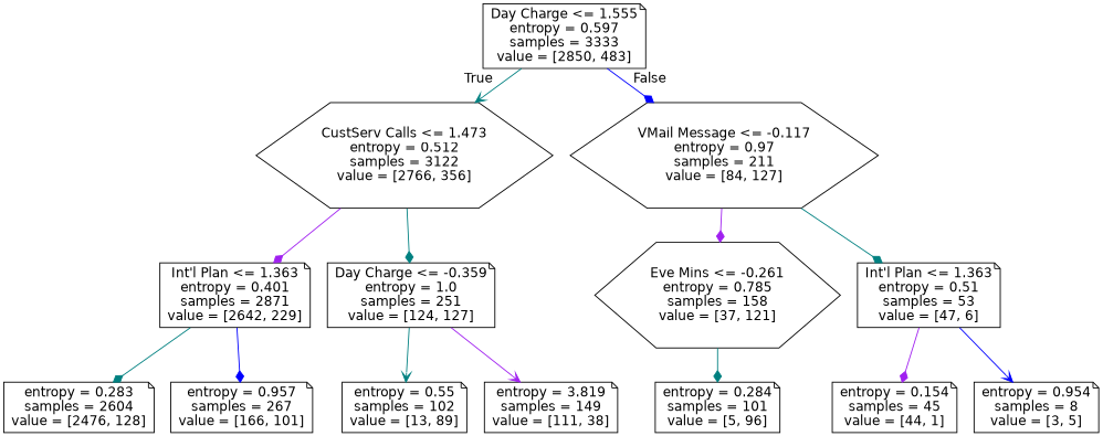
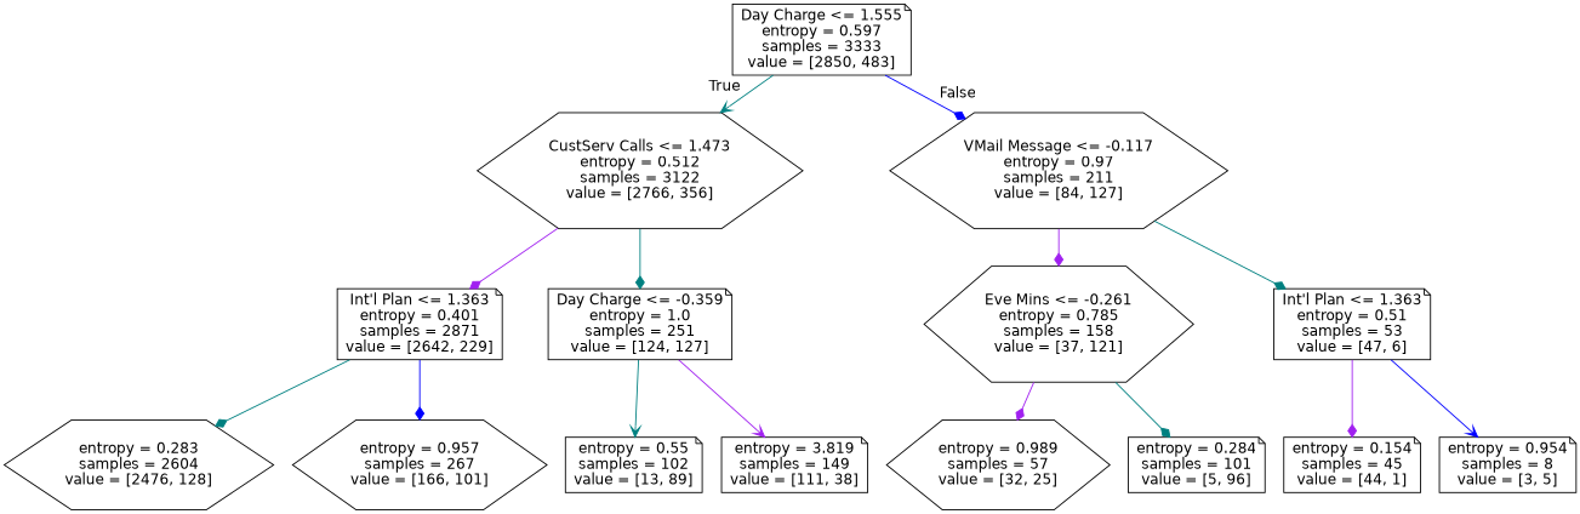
  digraph {
    node [fontname=helvetica shape=note]
    edge [arrowhead=diamond color=teal fontname=helvetica]
    n1 [label="Day Charge <= 1.555\nentropy = 0.597\nsamples = 3333\nvalue = [2850, 483]"]
    n2 [label="CustServ Calls <= 1.473\nentropy = 0.512\nsamples = 3122\nvalue = [2766, 356]" shape=hexagon]
    n3 [label="VMail Message <= -0.117\nentropy = 0.97\nsamples = 211\nvalue = [84, 127]" shape=hexagon]
    n4 [label="Int'l Plan <= 1.363\nentropy = 0.401\nsamples = 2871\nvalue = [2642, 229]"]
    n5 [label="Day Charge <= -0.359\nentropy = 1.0\nsamples = 251\nvalue = [124, 127]"]
    n6 [label="Eve Mins <= -0.261\nentropy = 0.785\nsamples = 158\nvalue = [37, 121]" shape=hexagon]
    n7 [label="Int'l Plan <= 1.363\nentropy = 0.51\nsamples = 53\nvalue = [47, 6]"]
-   n8 [label="entropy = 0.283\nsamples = 2604\nvalue = [2476, 128]"]
-   n9 [label="entropy = 0.957\nsamples = 267\nvalue = [166, 101]"]
+   n8 [label="entropy = 0.283\nsamples = 2604\nvalue = [2476, 128]" shape=hexagon]
+   n9 [label="entropy = 0.957\nsamples = 267\nvalue = [166, 101]" shape=hexagon]
    n10 [label="entropy = 0.55\nsamples = 102\nvalue = [13, 89]"]
    n11 [label="entropy = 3.819\nsamples = 149\nvalue = [111, 38]"]
+   n12 [label="entropy = 0.989\nsamples = 57\nvalue = [32, 25]" shape=hexagon]
    n13 [label="entropy = 0.284\nsamples = 101\nvalue = [5, 96]"]
    n14 [label="entropy = 0.154\nsamples = 45\nvalue = [44, 1]"]
    n15 [label="entropy = 0.954\nsamples = 8\nvalue = [3, 5]"]
    n1 -> n2 [arrowhead=vee headlabel=True labelangle=45 labeldistance=2.5]
    n1 -> n3 [color=blue headlabel=False labelangle=-45 labeldistance=2.5]
    n2 -> n4 [color=purple]
    n2 -> n5
    n3 -> n6 [color=purple]
    n3 -> n7
    n4 -> n8
    n4 -> n9 [color=blue]
    n5 -> n10 [arrowhead=vee]
    n5 -> n11 [arrowhead=vee color=purple]
+   n6 -> n12 [color=purple]
    n6 -> n13
    n7 -> n14 [color=purple]
    n7 -> n15 [arrowhead=vee color=blue]
  }
